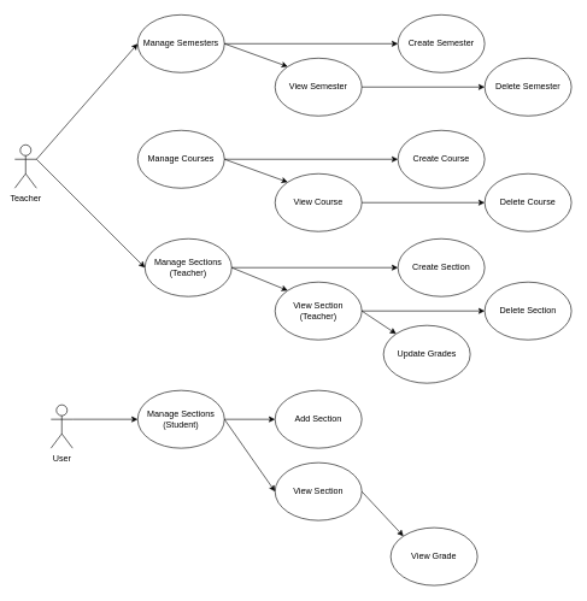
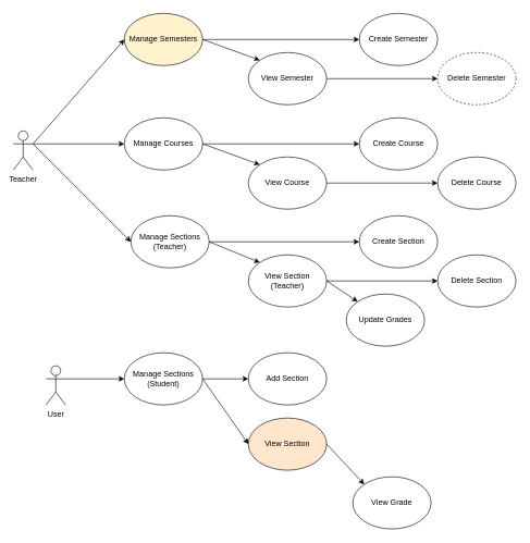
  <mxCell id="0" />
  <mxCell id="1" parent="0" />
  <mxCell id="2" value="Teacher" style="shape=umlActor;verticalLabelPosition=bottom;verticalAlign=top;html=1;outlineConnect=0;" vertex="1" parent="1"><mxGeometry x="20" y="200" width="30" height="60" as="geometry" /></mxCell>
  <mxCell id="3" value="User" style="shape=umlActor;verticalLabelPosition=bottom;verticalAlign=top;html=1;outlineConnect=0;" vertex="1" parent="1"><mxGeometry x="70" y="560" width="30" height="60" as="geometry" /></mxCell>
- <mxCell id="4" value="Manage Semesters" style="ellipse;whiteSpace=wrap;html=1;" vertex="1" parent="1"><mxGeometry x="190" y="20" width="120" height="80" as="geometry" /></mxCell>
+ <mxCell id="4" value="Manage Semesters" style="ellipse;whiteSpace=wrap;html=1;fillColor=#fff2cc;" vertex="1" parent="1"><mxGeometry x="190" y="20" width="120" height="80" as="geometry" /></mxCell>
  <mxCell id="5" value="Manage Courses" style="ellipse;whiteSpace=wrap;html=1;" vertex="1" parent="1"><mxGeometry x="190" y="180" width="120" height="80" as="geometry" /></mxCell>
  <mxCell id="6" value="Manage Sections&lt;br&gt;(Teacher)" style="ellipse;whiteSpace=wrap;html=1;" vertex="1" parent="1"><mxGeometry x="200" y="330" width="120" height="80" as="geometry" /></mxCell>
  <mxCell id="7" value="Manage Sections&lt;br&gt;(Student)" style="ellipse;whiteSpace=wrap;html=1;" vertex="1" parent="1"><mxGeometry x="190" y="540" width="120" height="80" as="geometry" /></mxCell>
  <mxCell id="8" value="" style="endArrow=classic;html=1;rounded=0;exitX=1;exitY=0.333;exitDx=0;exitDy=0;exitPerimeter=0;entryX=0;entryY=0.5;entryDx=0;entryDy=0;" edge="1" parent="1" source="2" target="4"><mxGeometry width="50" height="50" relative="1" as="geometry"><mxPoint x="80" y="280" as="sourcePoint" /><mxPoint x="130" y="230" as="targetPoint" /></mxGeometry></mxCell>
+ <mxCell id="9" value="" style="endArrow=classic;html=1;rounded=0;exitX=1;exitY=0.333;exitDx=0;exitDy=0;exitPerimeter=0;entryX=0;entryY=0.5;entryDx=0;entryDy=0;" edge="1" parent="1" source="2" target="5"><mxGeometry width="50" height="50" relative="1" as="geometry"><mxPoint x="60" y="230" as="sourcePoint" /><mxPoint x="200" y="110" as="targetPoint" /></mxGeometry></mxCell>
  <mxCell id="10" value="" style="endArrow=classic;html=1;rounded=0;exitX=1;exitY=0.333;exitDx=0;exitDy=0;exitPerimeter=0;entryX=0;entryY=0.5;entryDx=0;entryDy=0;" edge="1" parent="1" source="2" target="6"><mxGeometry width="50" height="50" relative="1" as="geometry"><mxPoint x="60" y="230" as="sourcePoint" /><mxPoint x="200" y="230" as="targetPoint" /></mxGeometry></mxCell>
  <mxCell id="11" value="" style="endArrow=classic;html=1;rounded=0;exitX=1;exitY=0.333;exitDx=0;exitDy=0;exitPerimeter=0;entryX=0;entryY=0.5;entryDx=0;entryDy=0;" edge="1" parent="1" source="3" target="7"><mxGeometry width="50" height="50" relative="1" as="geometry"><mxPoint x="80" y="420" as="sourcePoint" /><mxPoint x="130" y="370" as="targetPoint" /></mxGeometry></mxCell>
  <mxCell id="12" value="Create Semester" style="ellipse;whiteSpace=wrap;html=1;" vertex="1" parent="1"><mxGeometry x="550" y="20" width="120" height="80" as="geometry" /></mxCell>
  <mxCell id="13" value="View Semester" style="ellipse;whiteSpace=wrap;html=1;" vertex="1" parent="1"><mxGeometry x="380" y="80" width="120" height="80" as="geometry" /></mxCell>
  <mxCell id="14" value="" style="endArrow=classic;html=1;rounded=0;exitX=1;exitY=0.5;exitDx=0;exitDy=0;entryX=0;entryY=0.5;entryDx=0;entryDy=0;" edge="1" parent="1" source="4" target="12"><mxGeometry width="50" height="50" relative="1" as="geometry"><mxPoint x="280" y="280" as="sourcePoint" /><mxPoint x="330" y="230" as="targetPoint" /></mxGeometry></mxCell>
  <mxCell id="15" value="" style="endArrow=classic;html=1;rounded=0;exitX=1;exitY=0.5;exitDx=0;exitDy=0;entryX=0;entryY=0;entryDx=0;entryDy=0;" edge="1" parent="1" source="4" target="13"><mxGeometry width="50" height="50" relative="1" as="geometry"><mxPoint x="280" y="280" as="sourcePoint" /><mxPoint x="330" y="230" as="targetPoint" /></mxGeometry></mxCell>
  <mxCell id="16" value="View Course" style="ellipse;whiteSpace=wrap;html=1;" vertex="1" parent="1"><mxGeometry x="380" y="240" width="120" height="80" as="geometry" /></mxCell>
  <mxCell id="17" value="" style="endArrow=classic;html=1;rounded=0;exitX=1;exitY=0.5;exitDx=0;exitDy=0;entryX=0;entryY=0;entryDx=0;entryDy=0;" edge="1" parent="1" source="5" target="16"><mxGeometry width="50" height="50" relative="1" as="geometry"><mxPoint x="280" y="280" as="sourcePoint" /><mxPoint x="330" y="230" as="targetPoint" /></mxGeometry></mxCell>
  <mxCell id="18" value="Create Course" style="ellipse;whiteSpace=wrap;html=1;" vertex="1" parent="1"><mxGeometry x="550" y="180" width="120" height="80" as="geometry" /></mxCell>
  <mxCell id="19" value="" style="endArrow=classic;html=1;rounded=0;exitX=1;exitY=0.5;exitDx=0;exitDy=0;entryX=0;entryY=0.5;entryDx=0;entryDy=0;" edge="1" parent="1" source="5" target="18"><mxGeometry width="50" height="50" relative="1" as="geometry"><mxPoint x="620" y="290" as="sourcePoint" /><mxPoint x="670" y="240" as="targetPoint" /></mxGeometry></mxCell>
- <mxCell id="20" value="Delete Semester" style="ellipse;whiteSpace=wrap;html=1;" vertex="1" parent="1"><mxGeometry x="670" y="80" width="120" height="80" as="geometry" /></mxCell>
+ <mxCell id="20" value="Delete Semester" style="ellipse;whiteSpace=wrap;html=1;dashed=1;" vertex="1" parent="1"><mxGeometry x="670" y="80" width="120" height="80" as="geometry" /></mxCell>
  <mxCell id="21" value="" style="endArrow=classic;html=1;rounded=0;exitX=1;exitY=0.5;exitDx=0;exitDy=0;entryX=0;entryY=0.5;entryDx=0;entryDy=0;" edge="1" parent="1" source="13" target="20"><mxGeometry width="50" height="50" relative="1" as="geometry"><mxPoint x="620" y="290" as="sourcePoint" /><mxPoint x="670" y="240" as="targetPoint" /></mxGeometry></mxCell>
  <mxCell id="22" value="Delete Course" style="ellipse;whiteSpace=wrap;html=1;" vertex="1" parent="1"><mxGeometry x="670" y="240" width="120" height="80" as="geometry" /></mxCell>
  <mxCell id="23" value="" style="endArrow=classic;html=1;rounded=0;exitX=1;exitY=0.5;exitDx=0;exitDy=0;entryX=0;entryY=0.5;entryDx=0;entryDy=0;" edge="1" parent="1" source="16" target="22"><mxGeometry width="50" height="50" relative="1" as="geometry"><mxPoint x="620" y="290" as="sourcePoint" /><mxPoint x="670" y="240" as="targetPoint" /></mxGeometry></mxCell>
  <mxCell id="24" value="View Section (Teacher)" style="ellipse;whiteSpace=wrap;html=1;" vertex="1" parent="1"><mxGeometry x="380" y="390" width="120" height="80" as="geometry" /></mxCell>
  <mxCell id="25" value="" style="endArrow=classic;html=1;rounded=0;exitX=1;exitY=0.5;exitDx=0;exitDy=0;entryX=0;entryY=0;entryDx=0;entryDy=0;" edge="1" parent="1" source="6" target="24"><mxGeometry width="50" height="50" relative="1" as="geometry"><mxPoint x="490" y="420" as="sourcePoint" /><mxPoint x="540" y="370" as="targetPoint" /></mxGeometry></mxCell>
  <mxCell id="26" value="Create Section" style="ellipse;whiteSpace=wrap;html=1;" vertex="1" parent="1"><mxGeometry x="550" y="330" width="120" height="80" as="geometry" /></mxCell>
  <mxCell id="27" value="" style="endArrow=classic;html=1;rounded=0;exitX=1;exitY=0.5;exitDx=0;exitDy=0;entryX=0;entryY=0.5;entryDx=0;entryDy=0;" edge="1" parent="1" source="6" target="26"><mxGeometry width="50" height="50" relative="1" as="geometry"><mxPoint x="490" y="420" as="sourcePoint" /><mxPoint x="540" y="370" as="targetPoint" /></mxGeometry></mxCell>
  <mxCell id="28" value="Delete Section" style="ellipse;whiteSpace=wrap;html=1;" vertex="1" parent="1"><mxGeometry x="670" y="390" width="120" height="80" as="geometry" /></mxCell>
  <mxCell id="29" value="" style="endArrow=classic;html=1;rounded=0;exitX=1;exitY=0.5;exitDx=0;exitDy=0;entryX=0;entryY=0.5;entryDx=0;entryDy=0;" edge="1" parent="1" source="24" target="28"><mxGeometry width="50" height="50" relative="1" as="geometry"><mxPoint x="490" y="420" as="sourcePoint" /><mxPoint x="540" y="370" as="targetPoint" /></mxGeometry></mxCell>
  <mxCell id="30" value="Update Grades" style="ellipse;whiteSpace=wrap;html=1;" vertex="1" parent="1"><mxGeometry x="530" y="450" width="120" height="80" as="geometry" /></mxCell>
  <mxCell id="31" value="" style="endArrow=classic;html=1;rounded=0;exitX=1;exitY=0.5;exitDx=0;exitDy=0;entryX=0;entryY=0;entryDx=0;entryDy=0;" edge="1" parent="1" source="24" target="30"><mxGeometry width="50" height="50" relative="1" as="geometry"><mxPoint x="490" y="420" as="sourcePoint" /><mxPoint x="540" y="370" as="targetPoint" /></mxGeometry></mxCell>
- <mxCell id="32" value="View Section" style="ellipse;whiteSpace=wrap;html=1;" vertex="1" parent="1"><mxGeometry x="380" y="640" width="120" height="80" as="geometry" /></mxCell>
+ <mxCell id="32" value="View Section" style="ellipse;whiteSpace=wrap;html=1;fillColor=#ffe6cc;" vertex="1" parent="1"><mxGeometry x="380" y="640" width="120" height="80" as="geometry" /></mxCell>
  <mxCell id="33" value="Add Section" style="ellipse;whiteSpace=wrap;html=1;" vertex="1" parent="1"><mxGeometry x="380" y="540" width="120" height="80" as="geometry" /></mxCell>
  <mxCell id="34" value="View Grade" style="ellipse;whiteSpace=wrap;html=1;" vertex="1" parent="1"><mxGeometry x="540" y="730" width="120" height="80" as="geometry" /></mxCell>
  <mxCell id="35" value="" style="endArrow=classic;html=1;rounded=0;exitX=1;exitY=0.5;exitDx=0;exitDy=0;entryX=0;entryY=0;entryDx=0;entryDy=0;" edge="1" parent="1" source="32" target="34"><mxGeometry width="50" height="50" relative="1" as="geometry"><mxPoint x="490" y="550" as="sourcePoint" /><mxPoint x="540" y="500" as="targetPoint" /></mxGeometry></mxCell>
  <mxCell id="36" value="" style="endArrow=classic;html=1;rounded=0;exitX=1;exitY=0.5;exitDx=0;exitDy=0;entryX=0;entryY=0.5;entryDx=0;entryDy=0;" edge="1" parent="1" source="7" target="33"><mxGeometry width="50" height="50" relative="1" as="geometry"><mxPoint x="490" y="550" as="sourcePoint" /><mxPoint x="540" y="500" as="targetPoint" /></mxGeometry></mxCell>
  <mxCell id="37" value="" style="endArrow=classic;html=1;rounded=0;exitX=1;exitY=0.5;exitDx=0;exitDy=0;entryX=0;entryY=0.5;entryDx=0;entryDy=0;" edge="1" parent="1" source="7" target="32"><mxGeometry width="50" height="50" relative="1" as="geometry"><mxPoint x="320" y="590" as="sourcePoint" /><mxPoint x="390" y="590" as="targetPoint" /></mxGeometry></mxCell>
